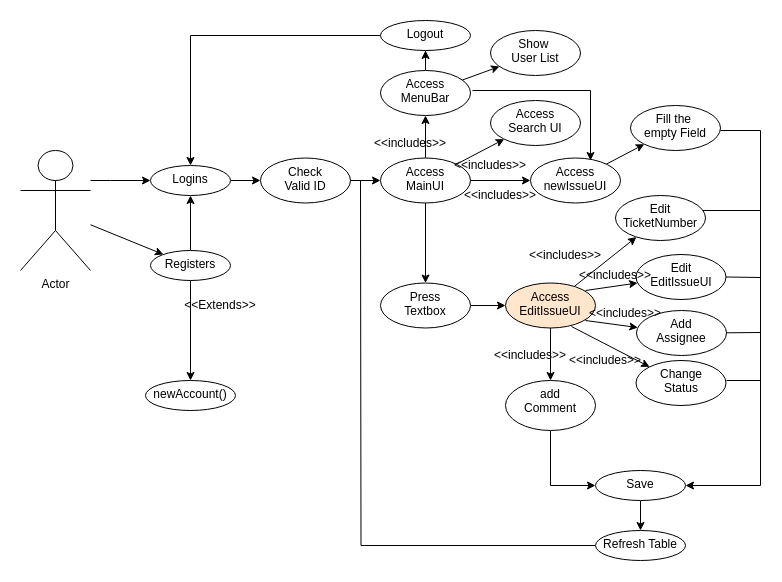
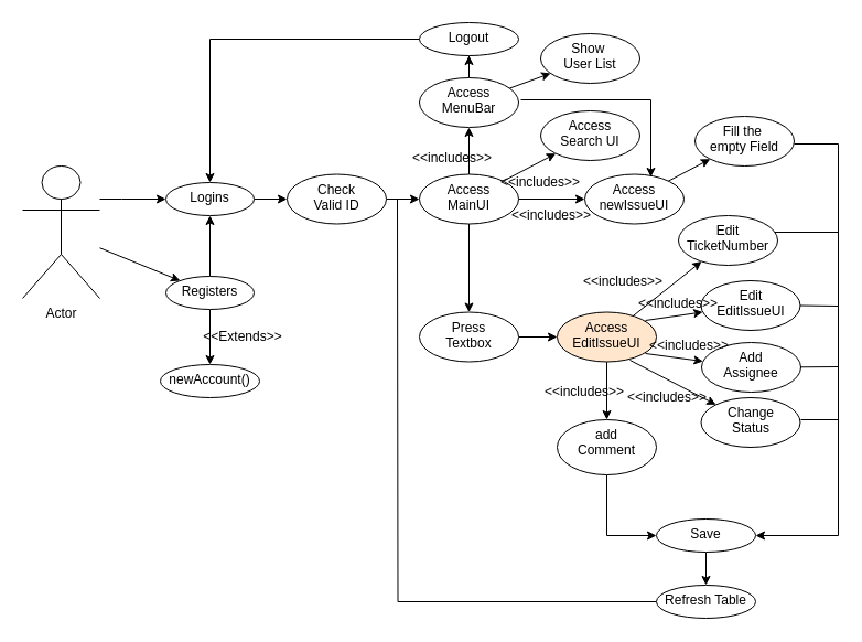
  <mxCell id="0" />
  <mxCell id="1" parent="0" />
  <mxCell id="2" value="" style="edgeStyle=orthogonalEdgeStyle;rounded=0;orthogonalLoop=1;jettySize=auto;html=1;" edge="1" parent="1" source="4" target="6"><mxGeometry relative="1" as="geometry"><Array as="points"><mxPoint x="110" y="180" /><mxPoint x="110" y="180" /></Array></mxGeometry></mxCell>
  <mxCell id="3" value="" style="rounded=0;orthogonalLoop=1;jettySize=auto;html=1;" edge="1" parent="1" source="4" target="9"><mxGeometry relative="1" as="geometry" /></mxCell>
  <mxCell id="4" value="Actor" style="shape=umlActor;verticalLabelPosition=bottom;verticalAlign=top;html=1;outlineConnect=0;" vertex="1" parent="1"><mxGeometry x="20" y="150" width="70" height="120" as="geometry" /></mxCell>
  <mxCell id="5" value="" style="edgeStyle=orthogonalEdgeStyle;rounded=0;orthogonalLoop=1;jettySize=auto;html=1;" edge="1" parent="1" source="6" target="13"><mxGeometry relative="1" as="geometry" /></mxCell>
  <mxCell id="6" value="Logins" style="ellipse;whiteSpace=wrap;html=1;verticalAlign=top;" vertex="1" parent="1"><mxGeometry x="150" y="165" width="80" height="30" as="geometry" /></mxCell>
  <mxCell id="7" value="" style="edgeStyle=orthogonalEdgeStyle;rounded=0;orthogonalLoop=1;jettySize=auto;html=1;" edge="1" parent="1" source="9" target="10"><mxGeometry relative="1" as="geometry" /></mxCell>
  <mxCell id="8" value="" style="edgeStyle=orthogonalEdgeStyle;rounded=0;orthogonalLoop=1;jettySize=auto;html=1;" edge="1" parent="1" source="9" target="6"><mxGeometry relative="1" as="geometry" /></mxCell>
  <mxCell id="9" value="Registers" style="ellipse;whiteSpace=wrap;html=1;verticalAlign=top;" vertex="1" parent="1"><mxGeometry x="150" y="250" width="80" height="30" as="geometry" /></mxCell>
- <mxCell id="10" value="newAccount()" style="ellipse;whiteSpace=wrap;html=1;verticalAlign=top;" vertex="1" parent="1"><mxGeometry x="145" y="380" width="90" height="30" as="geometry" /></mxCell>
+ <mxCell id="10" value="newAccount()" style="ellipse;whiteSpace=wrap;html=1;verticalAlign=top;" vertex="1" parent="1"><mxGeometry x="145" y="330" width="90" height="30" as="geometry" /></mxCell>
  <mxCell id="11" value="&amp;lt;&amp;lt;Extends&amp;gt;&amp;gt;" style="text;html=1;align=center;verticalAlign=middle;whiteSpace=wrap;rounded=0;" vertex="1" parent="1"><mxGeometry x="190" y="290" width="60" height="30" as="geometry" /></mxCell>
  <mxCell id="12" value="" style="edgeStyle=orthogonalEdgeStyle;rounded=0;orthogonalLoop=1;jettySize=auto;html=1;" edge="1" parent="1" source="13" target="18"><mxGeometry relative="1" as="geometry" /></mxCell>
  <mxCell id="13" value="Check&lt;br&gt;Valid ID" style="ellipse;whiteSpace=wrap;html=1;verticalAlign=top;" vertex="1" parent="1"><mxGeometry x="260" y="157.5" width="90" height="45" as="geometry" /></mxCell>
  <mxCell id="14" value="" style="edgeStyle=orthogonalEdgeStyle;rounded=0;orthogonalLoop=1;jettySize=auto;html=1;" edge="1" parent="1" source="18" target="21"><mxGeometry relative="1" as="geometry" /></mxCell>
  <mxCell id="15" value="" style="rounded=0;orthogonalLoop=1;jettySize=auto;html=1;" edge="1" parent="1" source="18" target="22"><mxGeometry relative="1" as="geometry" /></mxCell>
  <mxCell id="16" value="" style="edgeStyle=orthogonalEdgeStyle;rounded=0;orthogonalLoop=1;jettySize=auto;html=1;" edge="1" parent="1" source="18" target="24"><mxGeometry relative="1" as="geometry" /></mxCell>
  <mxCell id="17" value="" style="edgeStyle=orthogonalEdgeStyle;rounded=0;orthogonalLoop=1;jettySize=auto;html=1;" edge="1" parent="1" source="18" target="31"><mxGeometry relative="1" as="geometry" /></mxCell>
  <mxCell id="18" value="Access&lt;br&gt;MainUI" style="ellipse;whiteSpace=wrap;html=1;verticalAlign=top;" vertex="1" parent="1"><mxGeometry x="380" y="157.5" width="90" height="45" as="geometry" /></mxCell>
  <mxCell id="19" value="" style="edgeStyle=orthogonalEdgeStyle;rounded=0;orthogonalLoop=1;jettySize=auto;html=1;" edge="1" parent="1" source="21" target="26"><mxGeometry relative="1" as="geometry" /></mxCell>
  <mxCell id="20" value="" style="rounded=0;orthogonalLoop=1;jettySize=auto;html=1;" edge="1" parent="1" source="21"><mxGeometry relative="1" as="geometry"><mxPoint x="499" y="66" as="targetPoint" /></mxGeometry></mxCell>
  <mxCell id="21" value="Access&lt;br&gt;MenuBar" style="ellipse;whiteSpace=wrap;html=1;verticalAlign=top;" vertex="1" parent="1"><mxGeometry x="380" y="70" width="90" height="45" as="geometry" /></mxCell>
  <mxCell id="22" value="Access&lt;div&gt;Search UI&lt;/div&gt;" style="ellipse;whiteSpace=wrap;html=1;verticalAlign=top;" vertex="1" parent="1"><mxGeometry x="490" y="100" width="90" height="45" as="geometry" /></mxCell>
  <mxCell id="23" value="" style="rounded=0;orthogonalLoop=1;jettySize=auto;html=1;" edge="1" parent="1" source="24" target="59"><mxGeometry relative="1" as="geometry" /></mxCell>
  <mxCell id="24" value="Access&lt;br&gt;newIssueUI" style="ellipse;whiteSpace=wrap;html=1;verticalAlign=top;" vertex="1" parent="1"><mxGeometry x="530" y="157.5" width="90" height="45" as="geometry" /></mxCell>
  <mxCell id="25" value="" style="edgeStyle=orthogonalEdgeStyle;rounded=0;orthogonalLoop=1;jettySize=auto;html=1;entryX=0.5;entryY=0;entryDx=0;entryDy=0;" edge="1" parent="1" source="26" target="6"><mxGeometry relative="1" as="geometry"><mxPoint x="190" y="160" as="targetPoint" /></mxGeometry></mxCell>
  <mxCell id="26" value="Logout" style="ellipse;whiteSpace=wrap;html=1;verticalAlign=top;" vertex="1" parent="1"><mxGeometry x="380" y="20" width="90" height="30" as="geometry" /></mxCell>
  <mxCell id="27" value="&amp;lt;&amp;lt;includes&amp;gt;&amp;gt;&lt;span style=&quot;color: rgba(0, 0, 0, 0); font-family: monospace; font-size: 0px; text-align: start; text-wrap: nowrap;&quot;&gt;%3CmxGraphModel%3E%3Croot%3E%3CmxCell%20id%3D%220%22%2F%3E%3CmxCell%20id%3D%221%22%20parent%3D%220%22%2F%3E%3CmxCell%20id%3D%222%22%20value%3D%22%26amp%3Blt%3B%26amp%3Blt%3BExtends%26amp%3Bgt%3B%26amp%3Bgt%3B%22%20style%3D%22text%3Bhtml%3D1%3Balign%3Dcenter%3BverticalAlign%3Dmiddle%3BwhiteSpace%3Dwrap%3Brounded%3D0%3B%22%20vertex%3D%221%22%20parent%3D%221%22%3E%3CmxGeometry%20x%3D%22210%22%20y%3D%22530%22%20width%3D%2260%22%20height%3D%2230%22%20as%3D%22geometry%22%2F%3E%3C%2FmxCell%3E%3C%2Froot%3E%3C%2FmxGraphModel%3E&lt;/span&gt;" style="text;html=1;align=center;verticalAlign=middle;whiteSpace=wrap;rounded=0;" vertex="1" parent="1"><mxGeometry x="380" y="127.5" width="60" height="30" as="geometry" /></mxCell>
  <mxCell id="28" value="&amp;lt;&amp;lt;includes&amp;gt;&amp;gt;&lt;span style=&quot;color: rgba(0, 0, 0, 0); font-family: monospace; font-size: 0px; text-align: start; text-wrap: nowrap;&quot;&gt;%3CmxGraphModel%3E%3Croot%3E%3CmxCell%20id%3D%220%22%2F%3E%3CmxCell%20id%3D%221%22%20parent%3D%220%22%2F%3E%3CmxCell%20id%3D%222%22%20value%3D%22%26amp%3Blt%3B%26amp%3Blt%3BExtends%26amp%3Bgt%3B%26amp%3Bgt%3B%22%20style%3D%22text%3Bhtml%3D1%3Balign%3Dcenter%3BverticalAlign%3Dmiddle%3BwhiteSpace%3Dwrap%3Brounded%3D0%3B%22%20vertex%3D%221%22%20parent%3D%221%22%3E%3CmxGeometry%20x%3D%22210%22%20y%3D%22530%22%20width%3D%2260%22%20height%3D%2230%22%20as%3D%22geometry%22%2F%3E%3C%2FmxCell%3E%3C%2Froot%3E%3C%2FmxGraphModel%3E&lt;/span&gt;" style="text;html=1;align=center;verticalAlign=middle;whiteSpace=wrap;rounded=0;" vertex="1" parent="1"><mxGeometry x="460" y="150" width="60" height="30" as="geometry" /></mxCell>
  <mxCell id="29" value="&amp;lt;&amp;lt;includes&amp;gt;&amp;gt;&lt;span style=&quot;color: rgba(0, 0, 0, 0); font-family: monospace; font-size: 0px; text-align: start; text-wrap: nowrap;&quot;&gt;%3CmxGraphModel%3E%3Croot%3E%3CmxCell%20id%3D%220%22%2F%3E%3CmxCell%20id%3D%221%22%20parent%3D%220%22%2F%3E%3CmxCell%20id%3D%222%22%20value%3D%22%26amp%3Blt%3B%26amp%3Blt%3BExtends%26amp%3Bgt%3B%26amp%3Bgt%3B%22%20style%3D%22text%3Bhtml%3D1%3Balign%3Dcenter%3BverticalAlign%3Dmiddle%3BwhiteSpace%3Dwrap%3Brounded%3D0%3B%22%20vertex%3D%221%22%20parent%3D%221%22%3E%3CmxGeometry%20x%3D%22210%22%20y%3D%22530%22%20width%3D%2260%22%20height%3D%2230%22%20as%3D%22geometry%22%2F%3E%3C%2FmxCell%3E%3C%2Froot%3E%3C%2FmxGraphModel%3E&lt;/span&gt;" style="text;html=1;align=center;verticalAlign=middle;whiteSpace=wrap;rounded=0;" vertex="1" parent="1"><mxGeometry x="470" y="180" width="60" height="30" as="geometry" /></mxCell>
  <mxCell id="30" value="" style="edgeStyle=orthogonalEdgeStyle;rounded=0;orthogonalLoop=1;jettySize=auto;html=1;" edge="1" parent="1" source="31" target="33"><mxGeometry relative="1" as="geometry" /></mxCell>
  <mxCell id="31" value="Press&lt;br&gt;Textbox" style="ellipse;whiteSpace=wrap;html=1;verticalAlign=top;" vertex="1" parent="1"><mxGeometry x="380" y="282.5" width="90" height="45" as="geometry" /></mxCell>
  <mxCell id="32" value="" style="rounded=0;orthogonalLoop=1;jettySize=auto;html=1;" edge="1" parent="1" source="33" target="35"><mxGeometry relative="1" as="geometry" /></mxCell>
  <mxCell id="33" value="Access&lt;br&gt;EditIssueUI" style="ellipse;whiteSpace=wrap;html=1;verticalAlign=top;fillColor=#ffe6cc;" vertex="1" parent="1"><mxGeometry x="505" y="282.5" width="90" height="45" as="geometry" /></mxCell>
  <mxCell id="34" value="" style="edgeStyle=orthogonalEdgeStyle;rounded=0;orthogonalLoop=1;jettySize=auto;html=1;entryX=1;entryY=0.5;entryDx=0;entryDy=0;" edge="1" parent="1" source="35" target="52"><mxGeometry relative="1" as="geometry"><mxPoint x="785" y="217.5" as="targetPoint" /><Array as="points"><mxPoint x="760" y="210" /><mxPoint x="760" y="485" /></Array></mxGeometry></mxCell>
  <mxCell id="35" value="Edit&lt;br&gt;TicketNumber" style="ellipse;whiteSpace=wrap;html=1;verticalAlign=top;" vertex="1" parent="1"><mxGeometry x="615" y="195" width="90" height="45" as="geometry" /></mxCell>
  <mxCell id="36" value="" style="rounded=0;orthogonalLoop=1;jettySize=auto;html=1;exitX=0.889;exitY=0.167;exitDx=0;exitDy=0;exitPerimeter=0;" edge="1" parent="1" target="38" source="33"><mxGeometry relative="1" as="geometry"><mxPoint x="594.5" y="345" as="sourcePoint" /></mxGeometry></mxCell>
  <mxCell id="37" value="" style="rounded=0;orthogonalLoop=1;jettySize=auto;html=1;endArrow=none;endFill=0;" edge="1" parent="1" source="38"><mxGeometry relative="1" as="geometry"><mxPoint x="760" y="277" as="targetPoint" /></mxGeometry></mxCell>
  <mxCell id="38" value="Edit&lt;div&gt;EditIssueUI&lt;/div&gt;" style="ellipse;whiteSpace=wrap;html=1;verticalAlign=top;" vertex="1" parent="1"><mxGeometry x="635.5" y="254" width="90" height="45" as="geometry" /></mxCell>
  <mxCell id="39" value="" style="rounded=0;orthogonalLoop=1;jettySize=auto;html=1;exitX=0.5;exitY=1;exitDx=0;exitDy=0;" edge="1" parent="1" target="41" source="33"><mxGeometry relative="1" as="geometry"><mxPoint x="595" y="401" as="sourcePoint" /></mxGeometry></mxCell>
  <mxCell id="40" value="" style="rounded=0;orthogonalLoop=1;jettySize=auto;html=1;entryX=0;entryY=0.5;entryDx=0;entryDy=0;" edge="1" parent="1" source="41" target="52"><mxGeometry relative="1" as="geometry"><mxPoint x="550" y="510" as="targetPoint" /><Array as="points"><mxPoint x="550" y="485" /></Array></mxGeometry></mxCell>
  <mxCell id="41" value="add&lt;br&gt;Comment" style="ellipse;whiteSpace=wrap;html=1;verticalAlign=top;" vertex="1" parent="1"><mxGeometry x="505" y="380" width="90" height="50" as="geometry" /></mxCell>
  <mxCell id="42" value="" style="rounded=0;orthogonalLoop=1;jettySize=auto;html=1;" edge="1" parent="1" target="43"><mxGeometry relative="1" as="geometry"><mxPoint x="585" y="320" as="sourcePoint" /></mxGeometry></mxCell>
  <mxCell id="43" value="Add&lt;br&gt;Assignee" style="ellipse;whiteSpace=wrap;html=1;verticalAlign=top;" vertex="1" parent="1"><mxGeometry x="636" y="310" width="90" height="45" as="geometry" /></mxCell>
  <mxCell id="44" value="" style="rounded=0;orthogonalLoop=1;jettySize=auto;html=1;exitX=0.733;exitY=0.967;exitDx=0;exitDy=0;exitPerimeter=0;" edge="1" parent="1" target="45" source="33"><mxGeometry relative="1" as="geometry"><mxPoint x="594.5" y="451" as="sourcePoint" /></mxGeometry></mxCell>
  <mxCell id="45" value="Change&lt;br&gt;Status" style="ellipse;whiteSpace=wrap;html=1;verticalAlign=top;" vertex="1" parent="1"><mxGeometry x="635.5" y="360" width="90" height="45" as="geometry" /></mxCell>
  <mxCell id="46" value="&amp;lt;&amp;lt;includes&amp;gt;&amp;gt;&lt;span style=&quot;color: rgba(0, 0, 0, 0); font-family: monospace; font-size: 0px; text-align: start; text-wrap: nowrap;&quot;&gt;%3CmxGraphModel%3E%3Croot%3E%3CmxCell%20id%3D%220%22%2F%3E%3CmxCell%20id%3D%221%22%20parent%3D%220%22%2F%3E%3CmxCell%20id%3D%222%22%20value%3D%22%26amp%3Blt%3B%26amp%3Blt%3BExtends%26amp%3Bgt%3B%26amp%3Bgt%3B%22%20style%3D%22text%3Bhtml%3D1%3Balign%3Dcenter%3BverticalAlign%3Dmiddle%3BwhiteSpace%3Dwrap%3Brounded%3D0%3B%22%20vertex%3D%221%22%20parent%3D%221%22%3E%3CmxGeometry%20x%3D%22210%22%20y%3D%22530%22%20width%3D%2260%22%20height%3D%2230%22%20as%3D%22geometry%22%2F%3E%3C%2FmxCell%3E%3C%2Froot%3E%3C%2FmxGraphModel%3E&lt;/span&gt;" style="text;html=1;align=center;verticalAlign=middle;whiteSpace=wrap;rounded=0;" vertex="1" parent="1"><mxGeometry x="535" y="240" width="60" height="30" as="geometry" /></mxCell>
  <mxCell id="47" value="&amp;lt;&amp;lt;includes&amp;gt;&amp;gt;&lt;span style=&quot;color: rgba(0, 0, 0, 0); font-family: monospace; font-size: 0px; text-align: start; text-wrap: nowrap;&quot;&gt;%3CmxGraphModel%3E%3Croot%3E%3CmxCell%20id%3D%220%22%2F%3E%3CmxCell%20id%3D%221%22%20parent%3D%220%22%2F%3E%3CmxCell%20id%3D%222%22%20value%3D%22%26amp%3Blt%3B%26amp%3Blt%3BExtends%26amp%3Bgt%3B%26amp%3Bgt%3B%22%20style%3D%22text%3Bhtml%3D1%3Balign%3Dcenter%3BverticalAlign%3Dmiddle%3BwhiteSpace%3Dwrap%3Brounded%3D0%3B%22%20vertex%3D%221%22%20parent%3D%221%22%3E%3CmxGeometry%20x%3D%22210%22%20y%3D%22530%22%20width%3D%2260%22%20height%3D%2230%22%20as%3D%22geometry%22%2F%3E%3C%2FmxCell%3E%3C%2Froot%3E%3C%2FmxGraphModel%3E&lt;/span&gt;" style="text;html=1;align=center;verticalAlign=middle;whiteSpace=wrap;rounded=0;" vertex="1" parent="1"><mxGeometry x="585" y="260" width="60" height="30" as="geometry" /></mxCell>
  <mxCell id="48" value="&amp;lt;&amp;lt;includes&amp;gt;&amp;gt;&lt;span style=&quot;color: rgba(0, 0, 0, 0); font-family: monospace; font-size: 0px; text-align: start; text-wrap: nowrap;&quot;&gt;%3CmxGraphModel%3E%3Croot%3E%3CmxCell%20id%3D%220%22%2F%3E%3CmxCell%20id%3D%221%22%20parent%3D%220%22%2F%3E%3CmxCell%20id%3D%222%22%20value%3D%22%26amp%3Blt%3B%26amp%3Blt%3BExtends%26amp%3Bgt%3B%26amp%3Bgt%3B%22%20style%3D%22text%3Bhtml%3D1%3Balign%3Dcenter%3BverticalAlign%3Dmiddle%3BwhiteSpace%3Dwrap%3Brounded%3D0%3B%22%20vertex%3D%221%22%20parent%3D%221%22%3E%3CmxGeometry%20x%3D%22210%22%20y%3D%22530%22%20width%3D%2260%22%20height%3D%2230%22%20as%3D%22geometry%22%2F%3E%3C%2FmxCell%3E%3C%2Froot%3E%3C%2FmxGraphModel%3E&lt;/span&gt;" style="text;html=1;align=center;verticalAlign=middle;whiteSpace=wrap;rounded=0;" vertex="1" parent="1"><mxGeometry x="595" y="297.5" width="60" height="30" as="geometry" /></mxCell>
  <mxCell id="49" value="&amp;lt;&amp;lt;includes&amp;gt;&amp;gt;&lt;span style=&quot;color: rgba(0, 0, 0, 0); font-family: monospace; font-size: 0px; text-align: start; text-wrap: nowrap;&quot;&gt;%3CmxGraphModel%3E%3Croot%3E%3CmxCell%20id%3D%220%22%2F%3E%3CmxCell%20id%3D%221%22%20parent%3D%220%22%2F%3E%3CmxCell%20id%3D%222%22%20value%3D%22%26amp%3Blt%3B%26amp%3Blt%3BExtends%26amp%3Bgt%3B%26amp%3Bgt%3B%22%20style%3D%22text%3Bhtml%3D1%3Balign%3Dcenter%3BverticalAlign%3Dmiddle%3BwhiteSpace%3Dwrap%3Brounded%3D0%3B%22%20vertex%3D%221%22%20parent%3D%221%22%3E%3CmxGeometry%20x%3D%22210%22%20y%3D%22530%22%20width%3D%2260%22%20height%3D%2230%22%20as%3D%22geometry%22%2F%3E%3C%2FmxCell%3E%3C%2Froot%3E%3C%2FmxGraphModel%3E&lt;/span&gt;" style="text;html=1;align=center;verticalAlign=middle;whiteSpace=wrap;rounded=0;" vertex="1" parent="1"><mxGeometry x="575" y="345" width="60" height="30" as="geometry" /></mxCell>
  <mxCell id="50" value="&amp;lt;&amp;lt;includes&amp;gt;&amp;gt;&lt;span style=&quot;color: rgba(0, 0, 0, 0); font-family: monospace; font-size: 0px; text-align: start; text-wrap: nowrap;&quot;&gt;%3CmxGraphModel%3E%3Croot%3E%3CmxCell%20id%3D%220%22%2F%3E%3CmxCell%20id%3D%221%22%20parent%3D%220%22%2F%3E%3CmxCell%20id%3D%222%22%20value%3D%22%26amp%3Blt%3B%26amp%3Blt%3BExtends%26amp%3Bgt%3B%26amp%3Bgt%3B%22%20style%3D%22text%3Bhtml%3D1%3Balign%3Dcenter%3BverticalAlign%3Dmiddle%3BwhiteSpace%3Dwrap%3Brounded%3D0%3B%22%20vertex%3D%221%22%20parent%3D%221%22%3E%3CmxGeometry%20x%3D%22210%22%20y%3D%22530%22%20width%3D%2260%22%20height%3D%2230%22%20as%3D%22geometry%22%2F%3E%3C%2FmxCell%3E%3C%2Froot%3E%3C%2FmxGraphModel%3E&lt;/span&gt;" style="text;html=1;align=center;verticalAlign=middle;whiteSpace=wrap;rounded=0;" vertex="1" parent="1"><mxGeometry x="500" y="340" width="60" height="30" as="geometry" /></mxCell>
  <mxCell id="51" value="" style="edgeStyle=orthogonalEdgeStyle;rounded=0;orthogonalLoop=1;jettySize=auto;html=1;" edge="1" parent="1" source="52" target="56"><mxGeometry relative="1" as="geometry" /></mxCell>
  <mxCell id="52" value="Save" style="ellipse;whiteSpace=wrap;html=1;verticalAlign=top;" vertex="1" parent="1"><mxGeometry x="595" y="470" width="90" height="30" as="geometry" /></mxCell>
  <mxCell id="53" value="" style="rounded=0;orthogonalLoop=1;jettySize=auto;html=1;endArrow=none;endFill=0;" edge="1" parent="1"><mxGeometry relative="1" as="geometry"><mxPoint x="725.5" y="332.3" as="sourcePoint" /><mxPoint x="760" y="332" as="targetPoint" /></mxGeometry></mxCell>
  <mxCell id="54" value="" style="rounded=0;orthogonalLoop=1;jettySize=auto;html=1;endArrow=none;endFill=0;" edge="1" parent="1"><mxGeometry relative="1" as="geometry"><mxPoint x="726" y="380" as="sourcePoint" /><mxPoint x="760" y="380" as="targetPoint" /></mxGeometry></mxCell>
  <mxCell id="55" value="" style="edgeStyle=orthogonalEdgeStyle;rounded=0;orthogonalLoop=1;jettySize=auto;html=1;endArrow=none;endFill=0;" edge="1" parent="1" source="56"><mxGeometry relative="1" as="geometry"><mxPoint x="360" y="180" as="targetPoint" /></mxGeometry></mxCell>
  <mxCell id="56" value="Refresh Table" style="ellipse;whiteSpace=wrap;html=1;verticalAlign=top;" vertex="1" parent="1"><mxGeometry x="595" y="530" width="90" height="30" as="geometry" /></mxCell>
  <mxCell id="57" value="Show&amp;nbsp;&lt;br&gt;User List" style="ellipse;whiteSpace=wrap;html=1;verticalAlign=top;" vertex="1" parent="1"><mxGeometry x="490" y="30" width="90" height="45" as="geometry" /></mxCell>
  <mxCell id="58" value="" style="edgeStyle=orthogonalEdgeStyle;rounded=0;orthogonalLoop=1;jettySize=auto;html=1;endArrow=none;endFill=0;movable=1;resizable=1;rotatable=1;deletable=1;editable=1;locked=0;connectable=1;" edge="1" parent="1"><mxGeometry relative="1" as="geometry"><mxPoint x="720.001" y="130" as="sourcePoint" /><mxPoint x="750.28" y="210" as="targetPoint" /><Array as="points"><mxPoint x="760" y="130" /><mxPoint x="760" y="210" /></Array></mxGeometry></mxCell>
  <mxCell id="59" value="Fill the&amp;nbsp;&lt;br&gt;empty Field" style="ellipse;whiteSpace=wrap;html=1;verticalAlign=top;" vertex="1" parent="1"><mxGeometry x="630" y="105" width="90" height="45" as="geometry" /></mxCell>
  <mxCell id="60" value="" style="rounded=0;orthogonalLoop=1;jettySize=auto;html=1;" edge="1" parent="1"><mxGeometry relative="1" as="geometry"><mxPoint x="472" y="90" as="sourcePoint" /><mxPoint x="590" y="160" as="targetPoint" /><Array as="points"><mxPoint x="590" y="90" /></Array></mxGeometry></mxCell>
